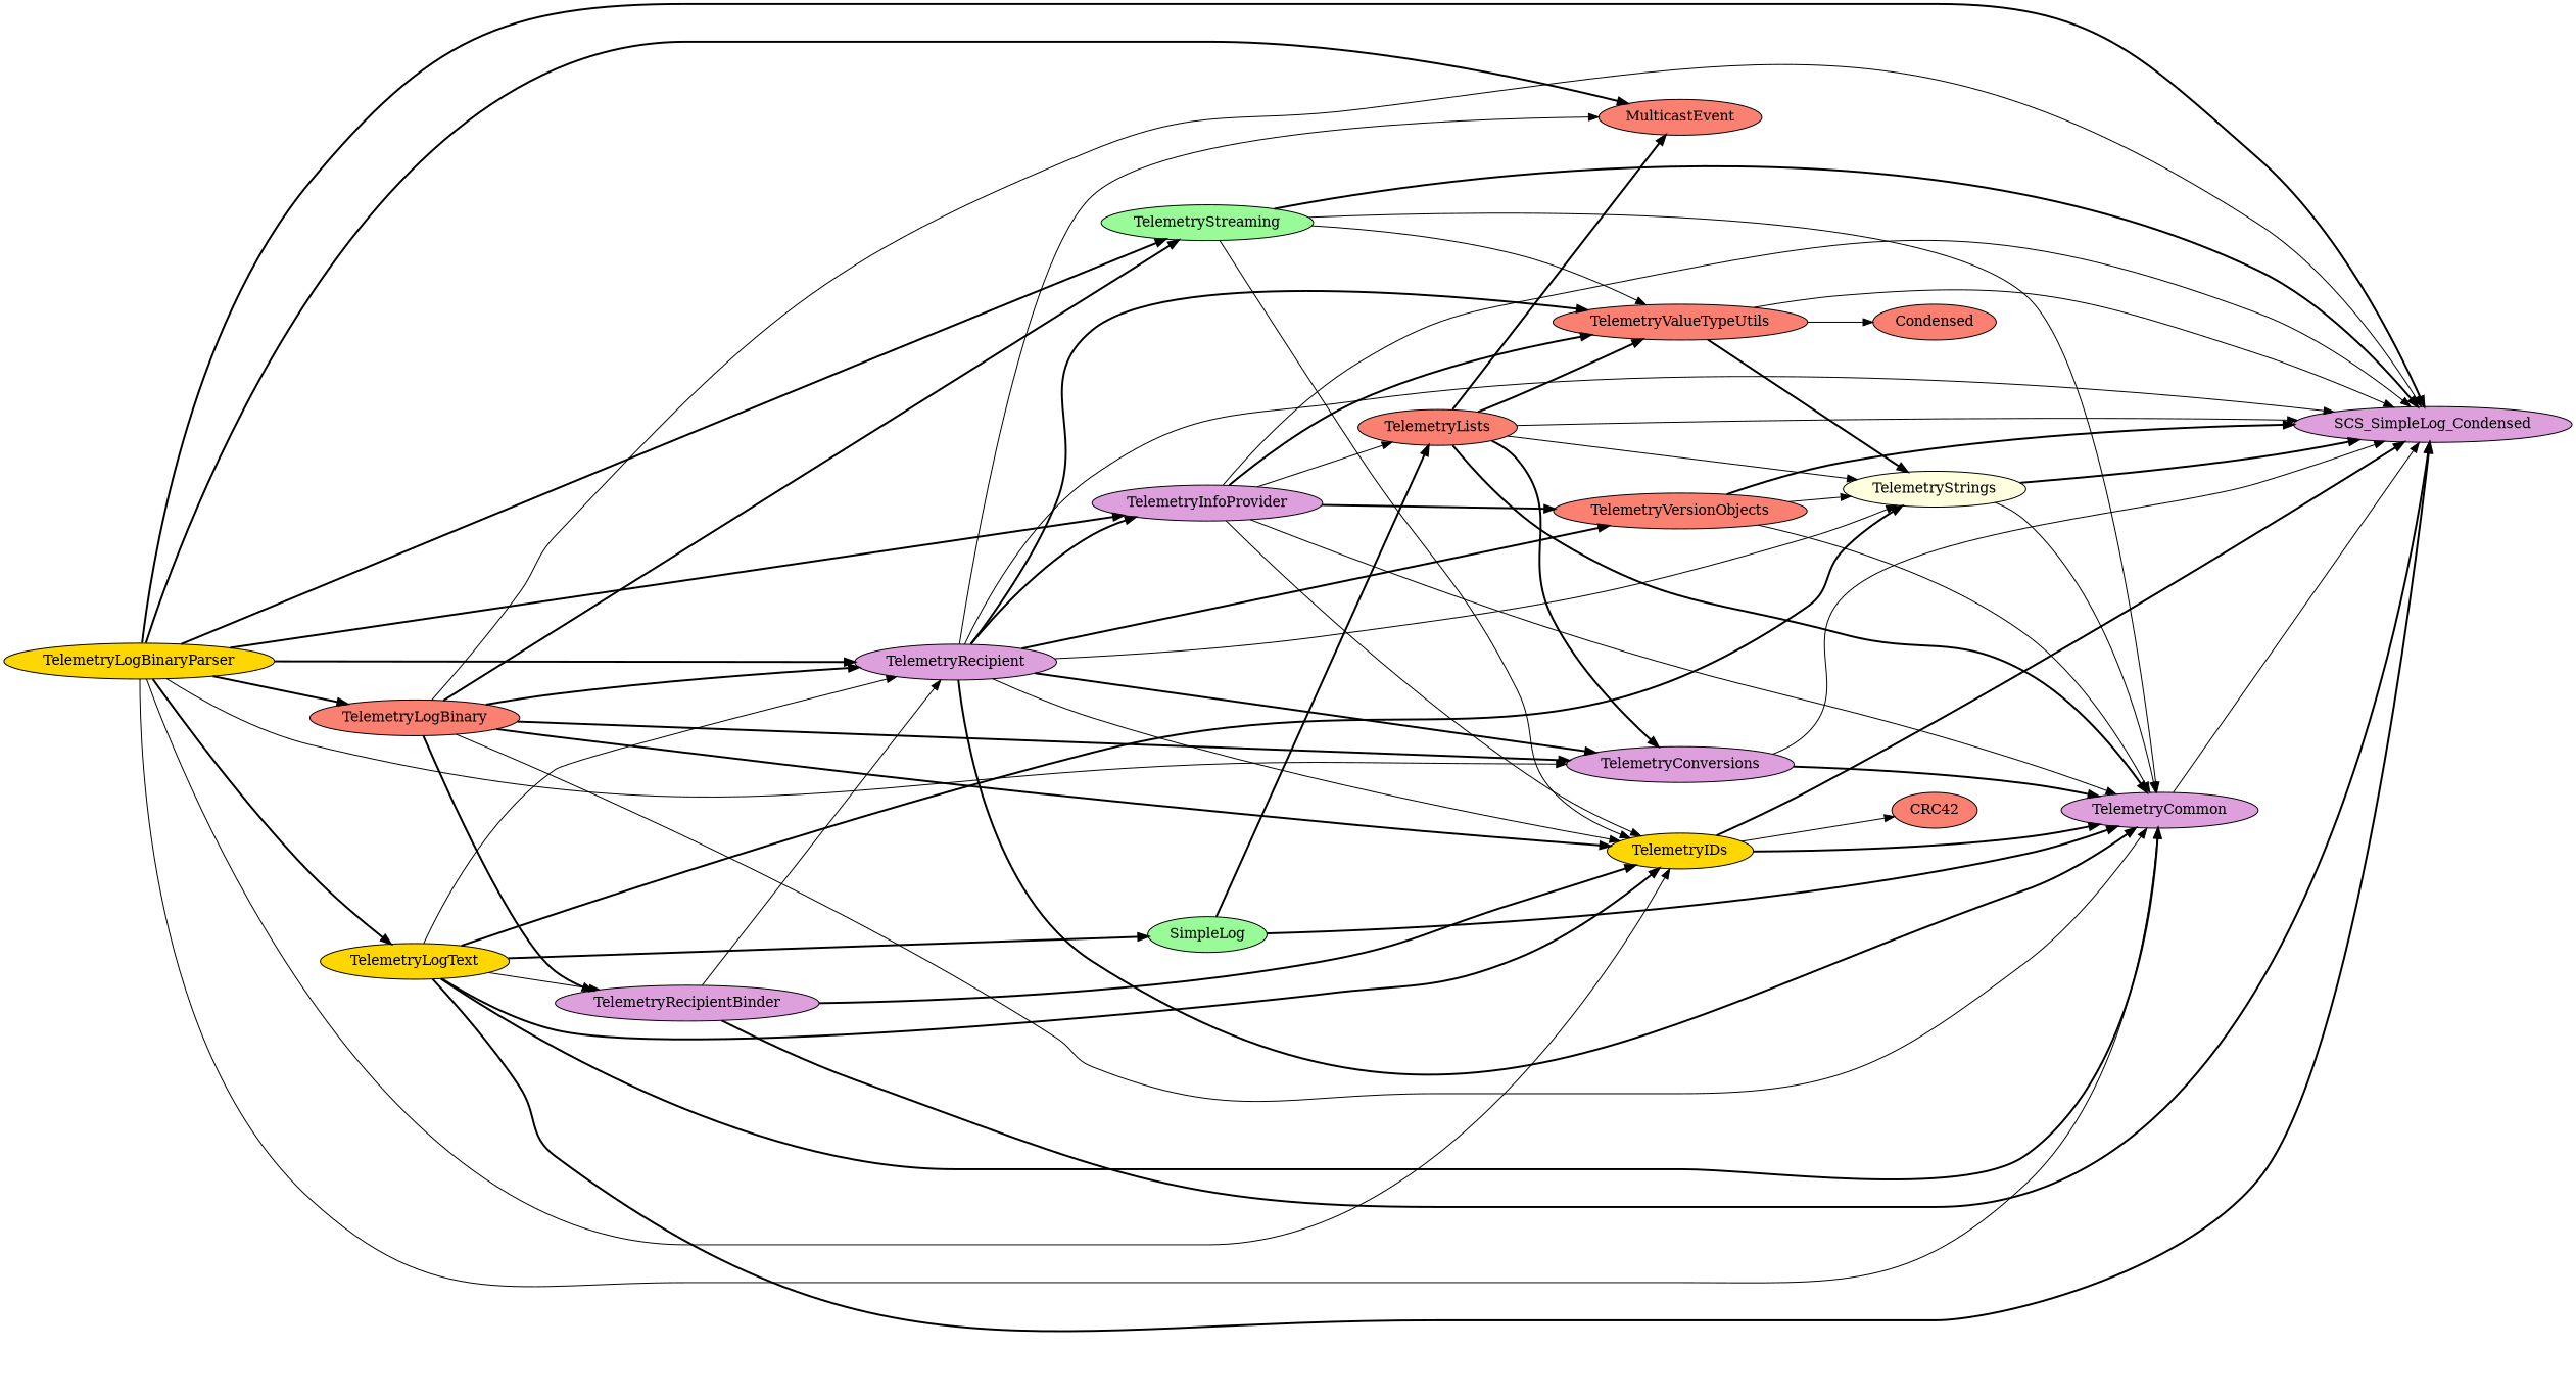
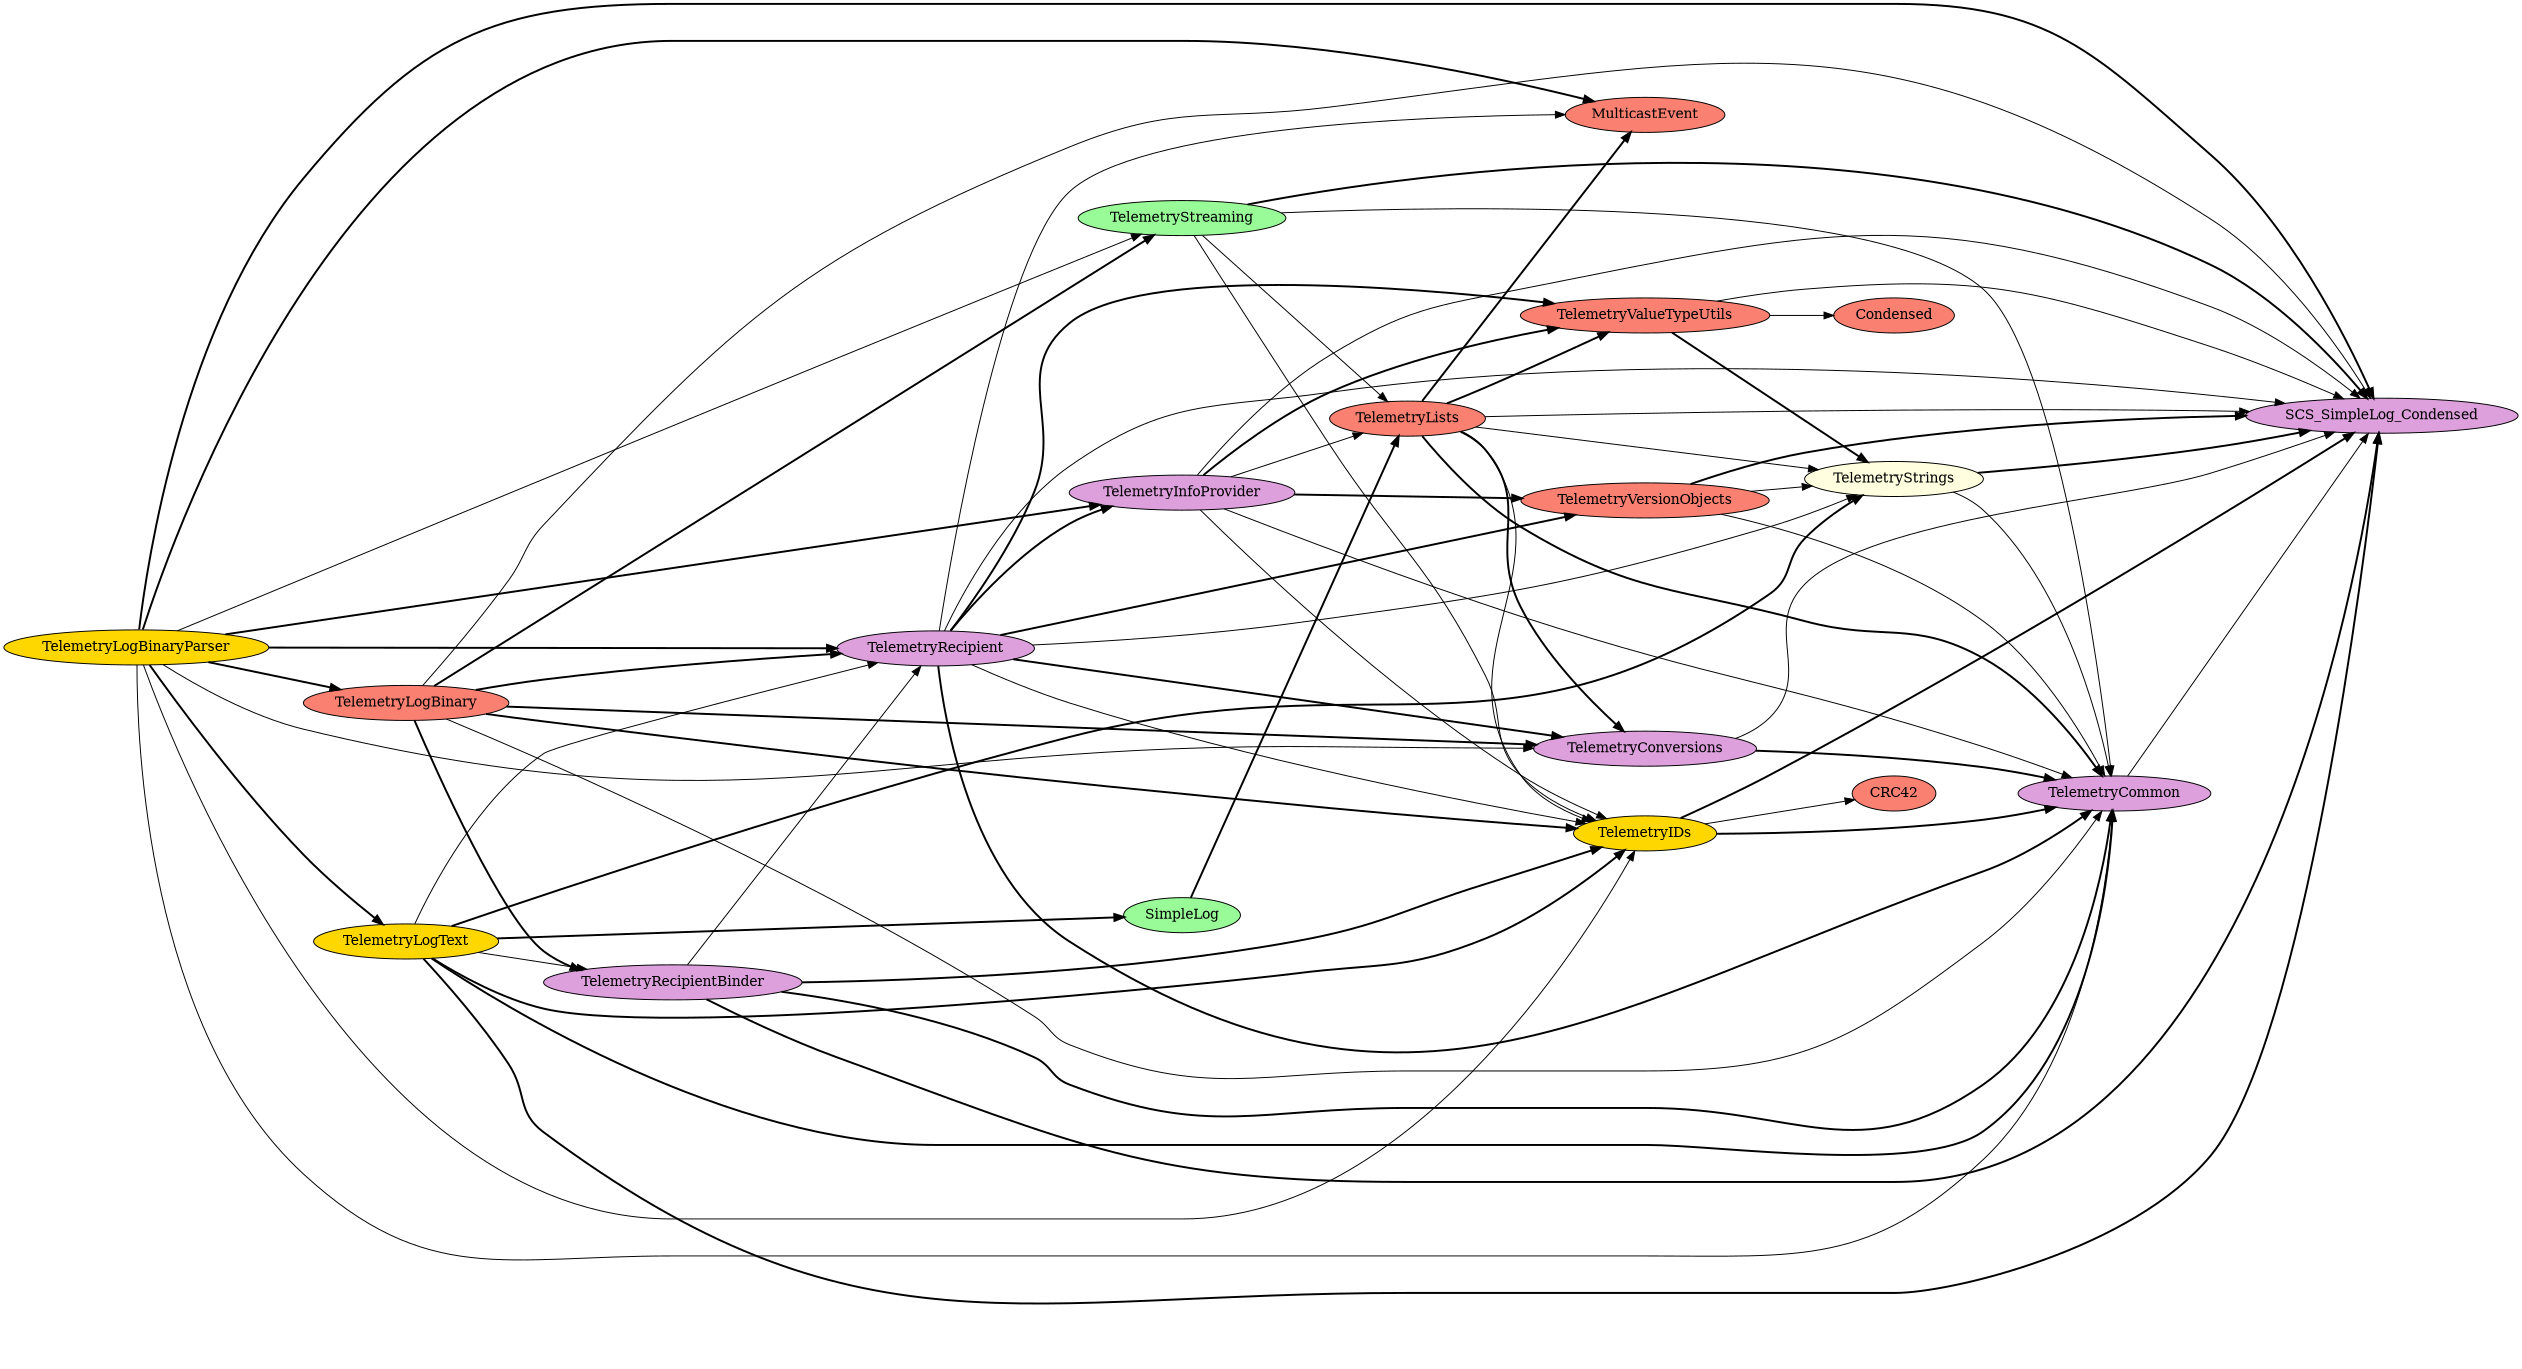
  digraph {
    rankdir=LR
    node [fillcolor=salmon style=filled]
    edge [style=bold]
    TelemetryCommon [fillcolor=plum]
    n2 [fillcolor=plum label=SCS_SimpleLog_Condensed]
    TelemetryConversions [fillcolor=plum]
    TelemetryIDs [fillcolor=gold]
    n5 [label=CRC42]
    TelemetryInfoProvider [fillcolor=plum]
    TelemetryValueTypeUtils
    TelemetryLists
    TelemetryVersionObjects
    TelemetryStrings [fillcolor=lightyellow]
    n11 [label=Condensed]
    MulticastEvent
    TelemetryLogBinary
    TelemetryRecipient [fillcolor=plum]
    TelemetryRecipientBinder [fillcolor=plum]
    TelemetryStreaming [fillcolor=palegreen]
    TelemetryLogBinaryParser [fillcolor=gold]
    TelemetryLogText [fillcolor=gold]
    SimpleLog [fillcolor=palegreen]
    TelemetryCommon -> n2 [style=solid]
    TelemetryConversions -> TelemetryCommon
    TelemetryConversions -> n2 [style=solid]
    TelemetryIDs -> TelemetryCommon
    TelemetryIDs -> n2
    TelemetryIDs -> n5 [style=solid]
    TelemetryInfoProvider -> TelemetryCommon [style=solid]
    TelemetryInfoProvider -> n2 [style=solid]
    TelemetryInfoProvider -> TelemetryIDs [style=solid]
    TelemetryInfoProvider -> TelemetryValueTypeUtils
    TelemetryInfoProvider -> TelemetryLists [style=solid]
    TelemetryInfoProvider -> TelemetryVersionObjects
    TelemetryValueTypeUtils -> n2 [style=solid]
    TelemetryValueTypeUtils -> TelemetryStrings
    TelemetryValueTypeUtils -> n11 [style=solid]
    TelemetryLists -> TelemetryCommon
    TelemetryLists -> n2 [style=solid]
    TelemetryLists -> TelemetryConversions
+   TelemetryLists -> TelemetryIDs [style=solid]
    TelemetryLists -> TelemetryValueTypeUtils
    TelemetryLists -> TelemetryStrings [style=solid]
    TelemetryLists -> MulticastEvent
    TelemetryVersionObjects -> TelemetryCommon [style=solid]
    TelemetryVersionObjects -> n2
    TelemetryVersionObjects -> TelemetryStrings [style=solid]
    TelemetryStrings -> TelemetryCommon [style=solid]
    TelemetryStrings -> n2
    TelemetryLogBinary -> TelemetryCommon [style=solid]
    TelemetryLogBinary -> n2 [style=solid]
    TelemetryLogBinary -> TelemetryConversions
    TelemetryLogBinary -> TelemetryIDs
    TelemetryLogBinary -> TelemetryRecipient
    TelemetryLogBinary -> TelemetryRecipientBinder
    TelemetryLogBinary -> TelemetryStreaming
    TelemetryRecipient -> TelemetryCommon
    TelemetryRecipient -> n2 [style=solid]
    TelemetryRecipient -> TelemetryConversions
    TelemetryRecipient -> TelemetryIDs [style=solid]
    TelemetryRecipient -> TelemetryInfoProvider
    TelemetryRecipient -> TelemetryValueTypeUtils
    TelemetryRecipient -> TelemetryVersionObjects
    TelemetryRecipient -> TelemetryStrings [style=solid]
    TelemetryRecipient -> MulticastEvent [style=solid]
-   SimpleLog -> TelemetryCommon
+   TelemetryRecipientBinder -> TelemetryCommon
    TelemetryRecipientBinder -> n2
    TelemetryRecipientBinder -> TelemetryIDs
    TelemetryRecipientBinder -> TelemetryRecipient [style=solid]
    TelemetryStreaming -> TelemetryCommon [style=solid]
    TelemetryStreaming -> n2
    TelemetryStreaming -> TelemetryIDs [style=solid]
-   TelemetryStreaming -> TelemetryValueTypeUtils [style=solid]
+   TelemetryStreaming -> TelemetryLists [style=solid]
    TelemetryLogBinaryParser -> TelemetryCommon [style=solid]
    TelemetryLogBinaryParser -> n2
    TelemetryLogBinaryParser -> TelemetryConversions [style=solid]
    TelemetryLogBinaryParser -> TelemetryIDs [style=solid]
    TelemetryLogBinaryParser -> TelemetryInfoProvider
    TelemetryLogBinaryParser -> MulticastEvent
    TelemetryLogBinaryParser -> TelemetryLogBinary
    TelemetryLogBinaryParser -> TelemetryRecipient
-   TelemetryLogBinaryParser -> TelemetryStreaming
+   TelemetryLogBinaryParser -> TelemetryStreaming [style=solid]
    TelemetryLogBinaryParser -> TelemetryLogText
    TelemetryLogText -> TelemetryCommon
    TelemetryLogText -> n2
    TelemetryLogText -> TelemetryIDs
    TelemetryLogText -> TelemetryStrings
    TelemetryLogText -> TelemetryRecipient [style=solid]
    TelemetryLogText -> TelemetryRecipientBinder [style=solid]
    TelemetryLogText -> SimpleLog
    SimpleLog -> TelemetryLists
  }
